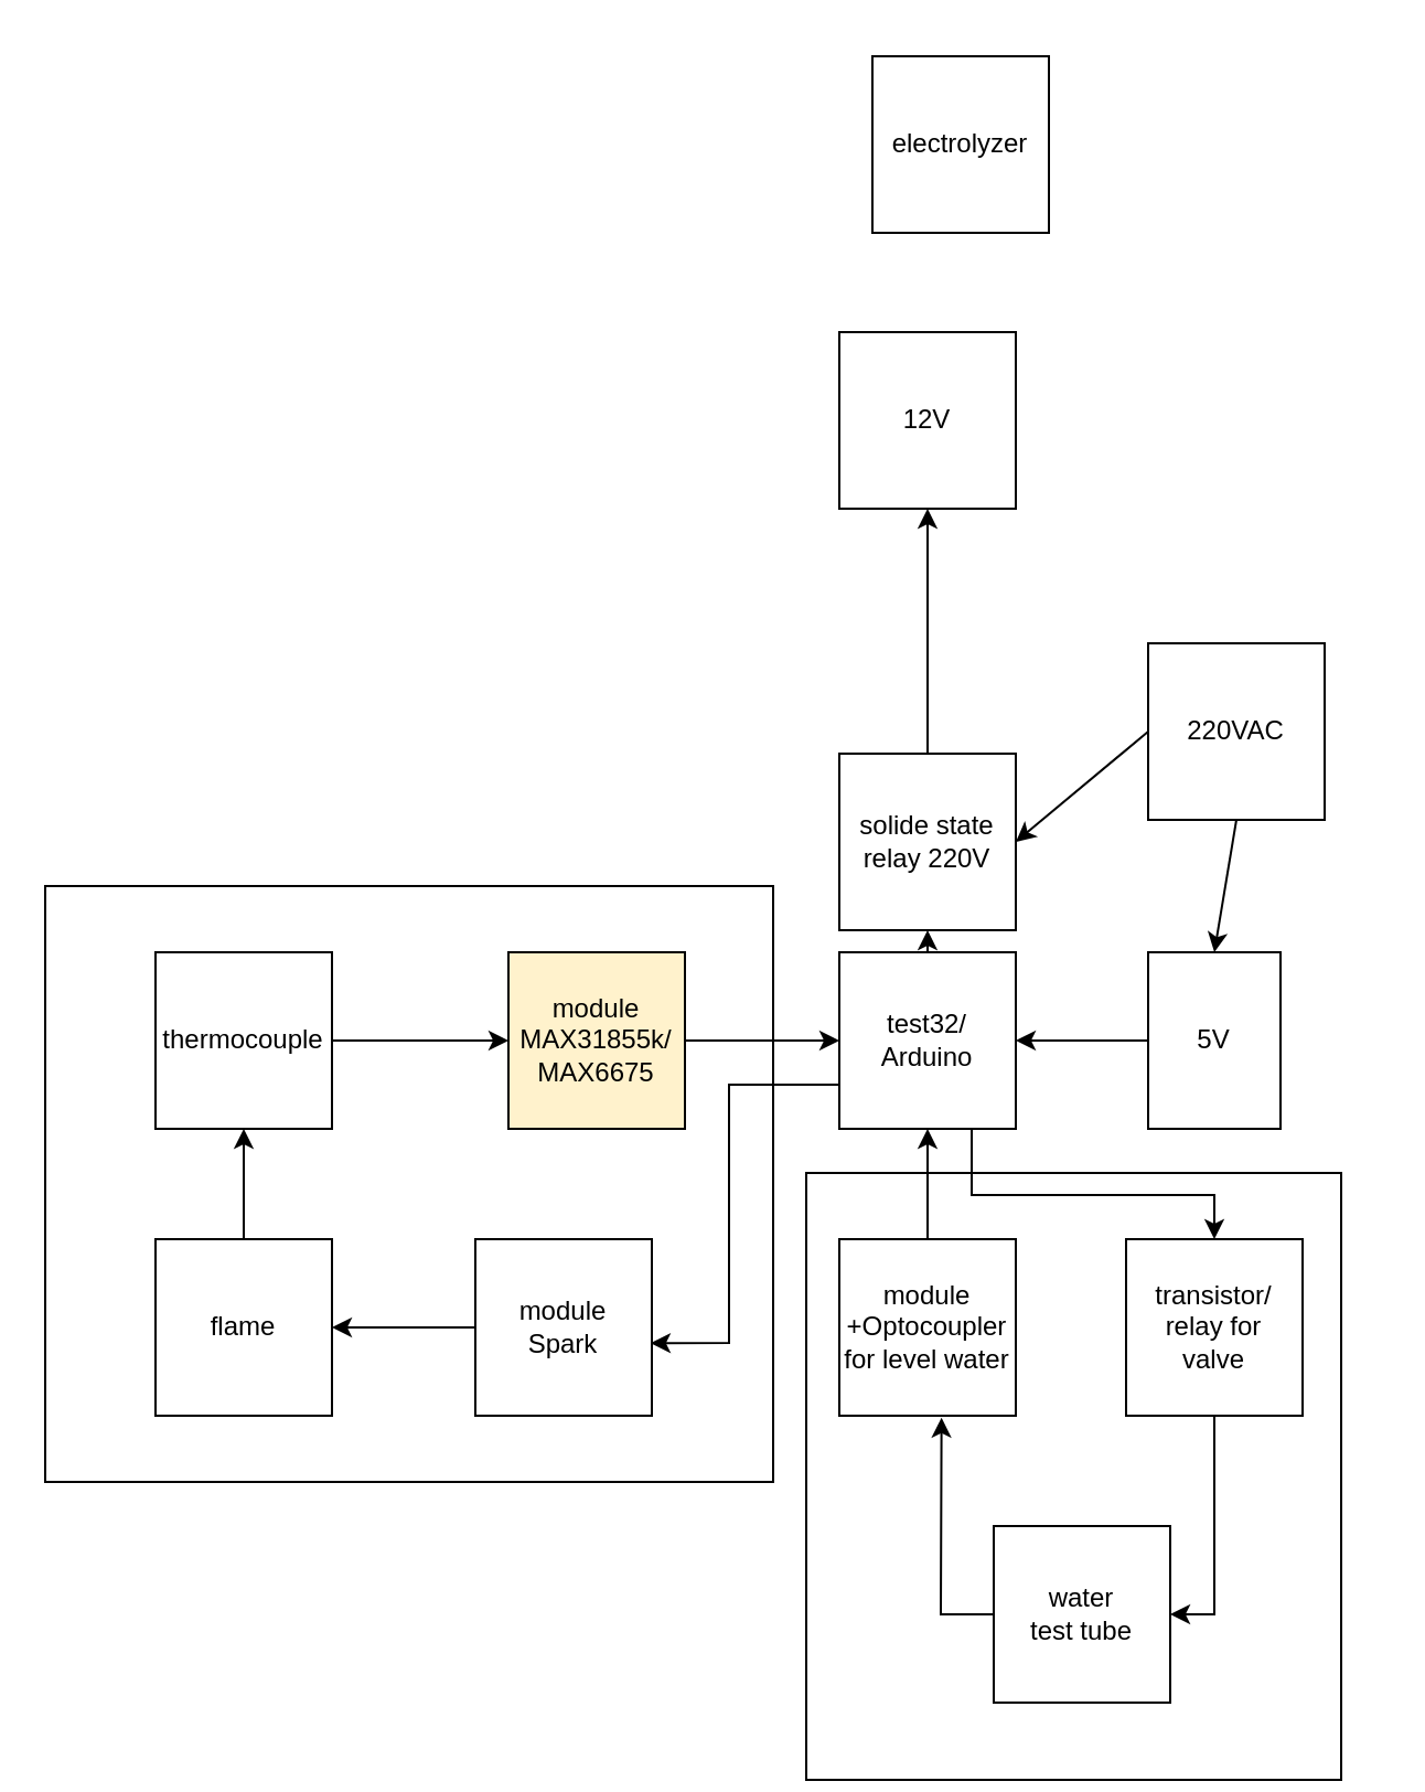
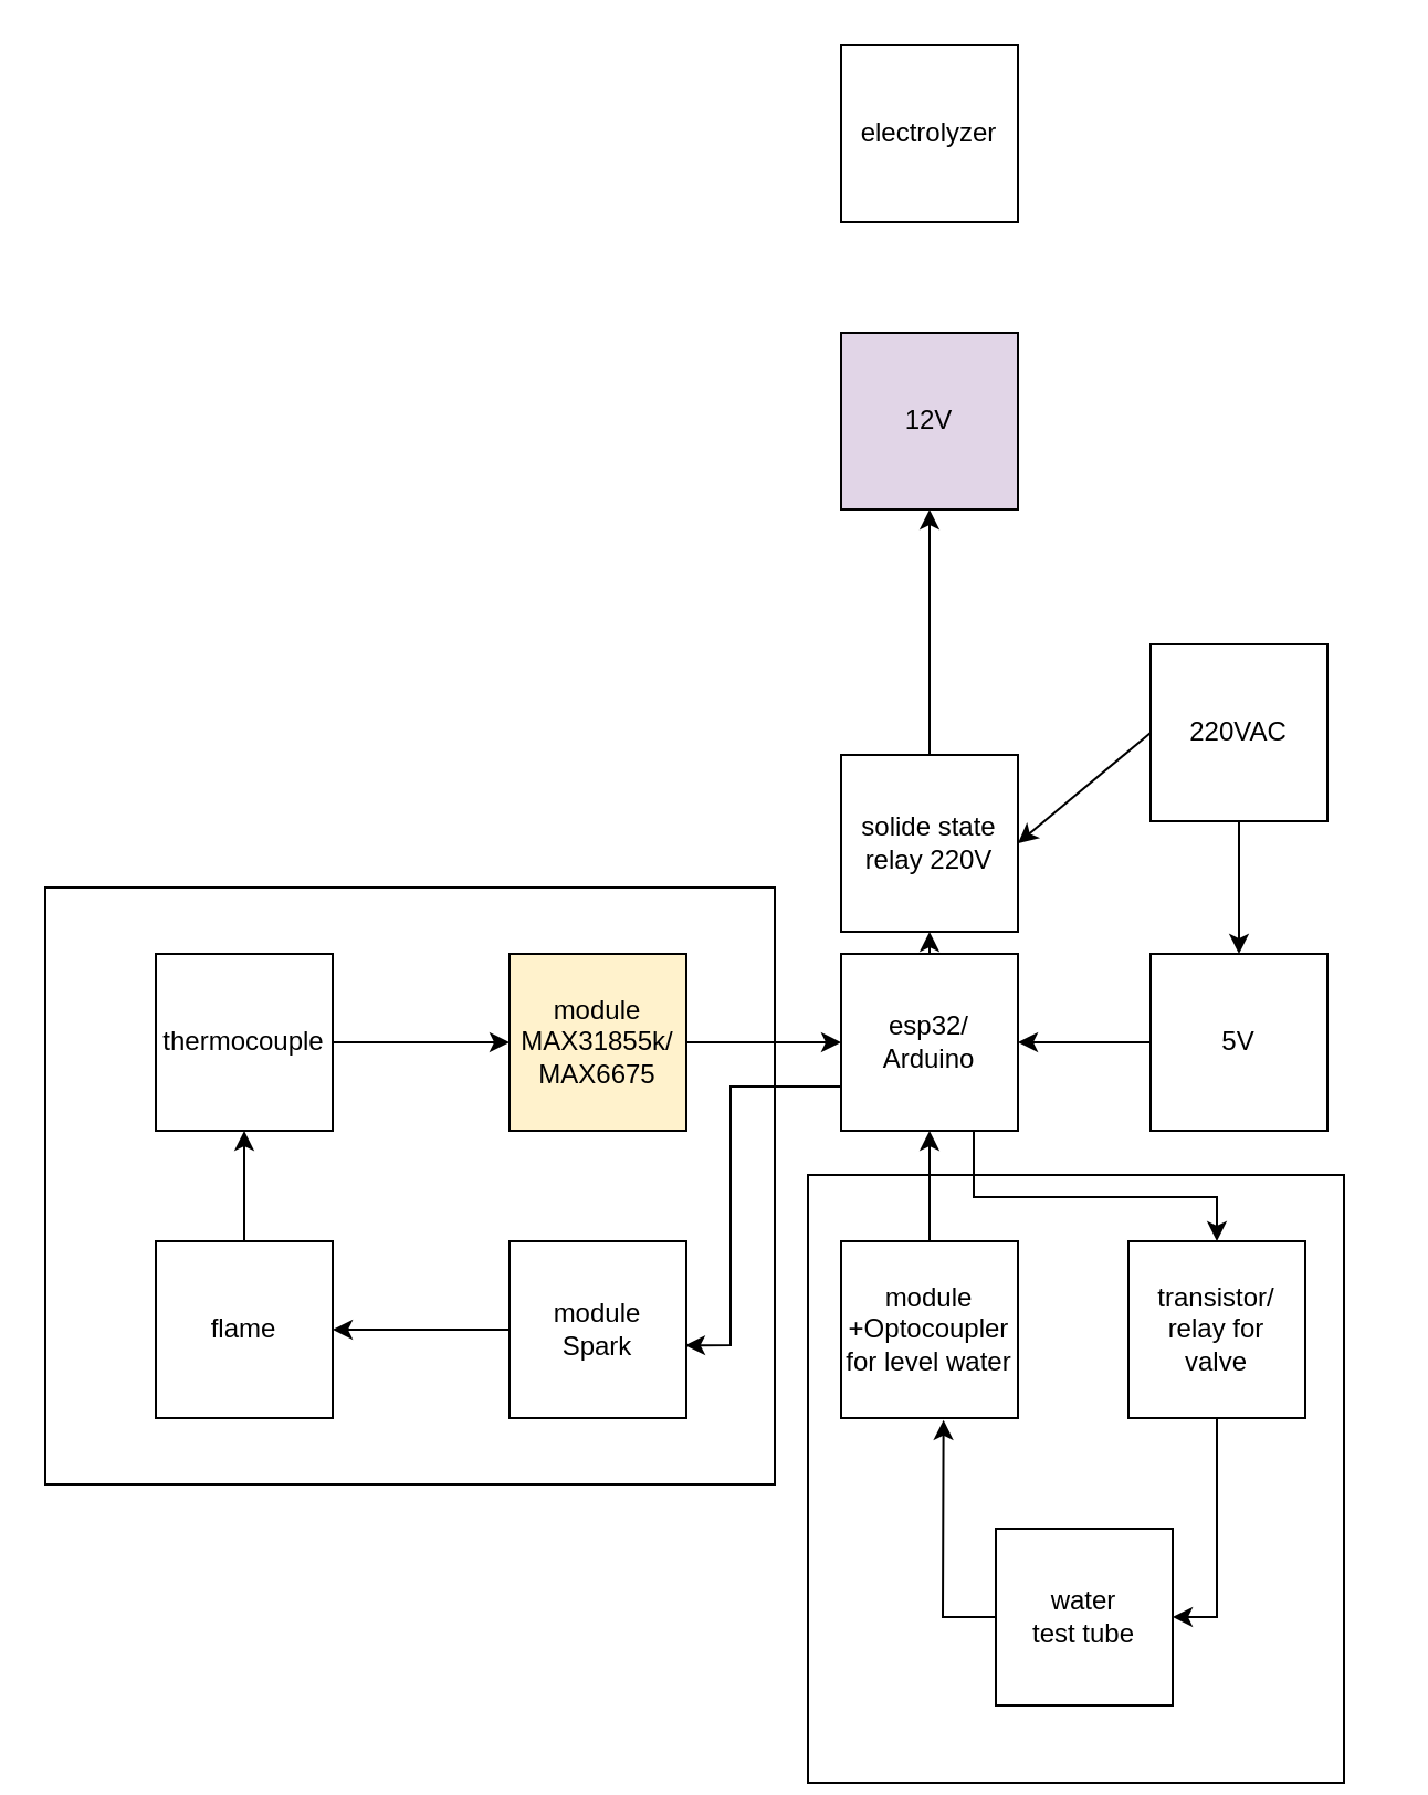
  <mxCell id="0" />
  <mxCell id="1" parent="0" />
  <mxCell id="2" value="" style="rounded=0;whiteSpace=wrap;html=1;" vertex="1" parent="1"><mxGeometry x="20" y="401" width="330" height="270" as="geometry" /></mxCell>
  <mxCell id="3" value="" style="rounded=0;whiteSpace=wrap;html=1;rotation=90;" vertex="1" parent="1"><mxGeometry x="348.75" y="547.25" width="275" height="242.5" as="geometry" /></mxCell>
- <mxCell id="4" value="test32/&lt;div&gt;Arduino&lt;/div&gt;" style="whiteSpace=wrap;html=1;aspect=fixed;" vertex="1" parent="1"><mxGeometry x="380" y="431" width="80" height="80" as="geometry" /></mxCell>
+ <mxCell id="4" value="esp32/&lt;div&gt;Arduino&lt;/div&gt;" style="whiteSpace=wrap;html=1;aspect=fixed;" vertex="1" parent="1"><mxGeometry x="380" y="431" width="80" height="80" as="geometry" /></mxCell>
  <mxCell id="5" value="thermocouple" style="whiteSpace=wrap;html=1;aspect=fixed;" vertex="1" parent="1"><mxGeometry x="70" y="431" width="80" height="80" as="geometry" /></mxCell>
  <mxCell id="6" value="module&lt;br&gt;MAX31855k/&lt;br&gt;MAX6675" style="whiteSpace=wrap;html=1;aspect=fixed;fillColor=#fff2cc;" vertex="1" parent="1"><mxGeometry x="230" y="431" width="80" height="80" as="geometry" /></mxCell>
  <mxCell id="7" value="module +Optocoupler&lt;div&gt;for level water&lt;/div&gt;" style="whiteSpace=wrap;html=1;aspect=fixed;" vertex="1" parent="1"><mxGeometry x="380" y="561" width="80" height="80" as="geometry" /></mxCell>
  <mxCell id="8" value="solide state relay 220V" style="whiteSpace=wrap;html=1;aspect=fixed;" vertex="1" parent="1"><mxGeometry x="380" y="341" width="80" height="80" as="geometry" /></mxCell>
- <mxCell id="9" value="module&lt;div&gt;Spark&lt;/div&gt;" style="whiteSpace=wrap;html=1;aspect=fixed;" vertex="1" parent="1"><mxGeometry x="215" y="561" width="80" height="80" as="geometry" /></mxCell>
+ <mxCell id="9" value="module&lt;div&gt;Spark&lt;/div&gt;" style="whiteSpace=wrap;html=1;aspect=fixed;" vertex="1" parent="1"><mxGeometry x="230" y="561" width="80" height="80" as="geometry" /></mxCell>
  <mxCell id="10" value="transistor/&lt;div&gt;relay for&lt;/div&gt;&lt;div&gt;valve&lt;/div&gt;" style="whiteSpace=wrap;html=1;aspect=fixed;" vertex="1" parent="1"><mxGeometry x="510" y="561" width="80" height="80" as="geometry" /></mxCell>
- <mxCell id="11" value="electrolyzer" style="whiteSpace=wrap;html=1;aspect=fixed;" vertex="1" parent="1"><mxGeometry x="395" y="25" width="80" height="80" as="geometry" /></mxCell>
+ <mxCell id="11" value="electrolyzer" style="whiteSpace=wrap;html=1;aspect=fixed;" vertex="1" parent="1"><mxGeometry x="380" y="20" width="80" height="80" as="geometry" /></mxCell>
  <mxCell id="12" value="water&lt;div&gt;test tube&lt;/div&gt;" style="whiteSpace=wrap;html=1;aspect=fixed;" vertex="1" parent="1"><mxGeometry x="450" y="691" width="80" height="80" as="geometry" /></mxCell>
  <mxCell id="13" value="" style="endArrow=classic;html=1;rounded=0;exitX=0.5;exitY=1;exitDx=0;exitDy=0;entryX=1;entryY=0.5;entryDx=0;entryDy=0;" edge="1" parent="1" source="10" target="12"><mxGeometry width="50" height="50" relative="1" as="geometry"><mxPoint x="400" y="501" as="sourcePoint" /><mxPoint x="590" y="681" as="targetPoint" /><Array as="points"><mxPoint x="550" y="731" /></Array></mxGeometry></mxCell>
  <mxCell id="14" value="" style="endArrow=classic;html=1;rounded=0;exitX=0.75;exitY=1;exitDx=0;exitDy=0;entryX=0.5;entryY=0;entryDx=0;entryDy=0;" edge="1" parent="1" source="4" target="10"><mxGeometry width="50" height="50" relative="1" as="geometry"><mxPoint x="400" y="501" as="sourcePoint" /><mxPoint x="450" y="451" as="targetPoint" /><Array as="points"><mxPoint x="440" y="541" /><mxPoint x="550" y="541" /></Array></mxGeometry></mxCell>
  <mxCell id="15" value="" style="endArrow=classic;html=1;rounded=0;exitX=0;exitY=0.5;exitDx=0;exitDy=0;entryX=0.579;entryY=1.011;entryDx=0;entryDy=0;entryPerimeter=0;" edge="1" parent="1" source="12" target="7"><mxGeometry width="50" height="50" relative="1" as="geometry"><mxPoint x="260" y="691" as="sourcePoint" /><mxPoint x="310" y="641" as="targetPoint" /><Array as="points"><mxPoint x="426" y="731" /></Array></mxGeometry></mxCell>
  <mxCell id="16" value="" style="endArrow=classic;html=1;rounded=0;entryX=0.5;entryY=1;entryDx=0;entryDy=0;exitX=0.5;exitY=0;exitDx=0;exitDy=0;" edge="1" parent="1" source="4" target="8"><mxGeometry width="50" height="50" relative="1" as="geometry"><mxPoint x="260" y="621" as="sourcePoint" /><mxPoint x="310" y="571" as="targetPoint" /></mxGeometry></mxCell>
  <mxCell id="17" value="220VAC" style="whiteSpace=wrap;html=1;aspect=fixed;" vertex="1" parent="1"><mxGeometry x="520" y="291" width="80" height="80" as="geometry" /></mxCell>
  <mxCell id="18" value="" style="endArrow=classic;html=1;rounded=0;entryX=0;entryY=0.5;entryDx=0;entryDy=0;exitX=1;exitY=0.5;exitDx=0;exitDy=0;" edge="1" parent="1" source="6" target="4"><mxGeometry width="50" height="50" relative="1" as="geometry"><mxPoint x="260" y="551" as="sourcePoint" /><mxPoint x="310" y="501" as="targetPoint" /></mxGeometry></mxCell>
  <mxCell id="19" value="" style="endArrow=classic;html=1;rounded=0;exitX=1;exitY=0.5;exitDx=0;exitDy=0;entryX=0;entryY=0.5;entryDx=0;entryDy=0;" edge="1" parent="1" source="5" target="6"><mxGeometry width="50" height="50" relative="1" as="geometry"><mxPoint x="150" y="471" as="sourcePoint" /><mxPoint x="240" y="471" as="targetPoint" /></mxGeometry></mxCell>
  <mxCell id="20" value="" style="endArrow=classic;html=1;rounded=0;entryX=0.5;entryY=1;entryDx=0;entryDy=0;exitX=0.5;exitY=0;exitDx=0;exitDy=0;" edge="1" parent="1" source="7" target="4"><mxGeometry width="50" height="50" relative="1" as="geometry"><mxPoint x="260" y="661" as="sourcePoint" /><mxPoint x="340" y="661" as="targetPoint" /></mxGeometry></mxCell>
  <mxCell id="21" value="" style="endArrow=classic;html=1;rounded=0;exitX=0;exitY=0.75;exitDx=0;exitDy=0;entryX=0.993;entryY=0.589;entryDx=0;entryDy=0;entryPerimeter=0;" edge="1" parent="1" source="4" target="9"><mxGeometry width="50" height="50" relative="1" as="geometry"><mxPoint x="260" y="691" as="sourcePoint" /><mxPoint x="310" y="641" as="targetPoint" /><Array as="points"><mxPoint x="330" y="491" /><mxPoint x="330" y="541" /><mxPoint x="330" y="608" /></Array></mxGeometry></mxCell>
  <mxCell id="22" value="" style="endArrow=classic;html=1;rounded=0;entryX=0.5;entryY=1;entryDx=0;entryDy=0;exitX=0.5;exitY=0;exitDx=0;exitDy=0;" edge="1" parent="1" source="23" target="5"><mxGeometry width="50" height="50" relative="1" as="geometry"><mxPoint x="110" y="571" as="sourcePoint" /><mxPoint x="320" y="641" as="targetPoint" /></mxGeometry></mxCell>
  <mxCell id="23" value="flame" style="whiteSpace=wrap;html=1;aspect=fixed;" vertex="1" parent="1"><mxGeometry x="70" y="561" width="80" height="80" as="geometry" /></mxCell>
  <mxCell id="24" value="" style="endArrow=classic;html=1;rounded=0;entryX=1;entryY=0.5;entryDx=0;entryDy=0;exitX=0;exitY=0.5;exitDx=0;exitDy=0;" edge="1" parent="1" source="9" target="23"><mxGeometry width="50" height="50" relative="1" as="geometry"><mxPoint x="270" y="691" as="sourcePoint" /><mxPoint x="320" y="641" as="targetPoint" /></mxGeometry></mxCell>
  <mxCell id="25" value="" style="endArrow=classic;html=1;rounded=0;entryX=1;entryY=0.5;entryDx=0;entryDy=0;" edge="1" parent="1" target="8"><mxGeometry width="50" height="50" relative="1" as="geometry"><mxPoint x="520" y="331" as="sourcePoint" /><mxPoint x="290" y="371" as="targetPoint" /></mxGeometry></mxCell>
- <mxCell id="26" value="5V" style="whiteSpace=wrap;html=1;aspect=fixed;" vertex="1" parent="1"><mxGeometry x="520" y="431" width="60" height="80" as="geometry" /></mxCell>
+ <mxCell id="26" value="5V" style="whiteSpace=wrap;html=1;aspect=fixed;" vertex="1" parent="1"><mxGeometry x="520" y="431" width="80" height="80" as="geometry" /></mxCell>
  <mxCell id="27" value="" style="endArrow=classic;html=1;rounded=0;entryX=0.5;entryY=0;entryDx=0;entryDy=0;exitX=0.5;exitY=1;exitDx=0;exitDy=0;" edge="1" parent="1" source="17" target="26"><mxGeometry width="50" height="50" relative="1" as="geometry"><mxPoint x="380" y="461" as="sourcePoint" /><mxPoint x="430" y="411" as="targetPoint" /></mxGeometry></mxCell>
  <mxCell id="28" value="" style="endArrow=classic;html=1;rounded=0;entryX=1;entryY=0.5;entryDx=0;entryDy=0;exitX=0;exitY=0.5;exitDx=0;exitDy=0;" edge="1" parent="1" source="26" target="4"><mxGeometry width="50" height="50" relative="1" as="geometry"><mxPoint x="470" y="461" as="sourcePoint" /><mxPoint x="470" y="521" as="targetPoint" /></mxGeometry></mxCell>
- <mxCell id="29" value="12V" style="whiteSpace=wrap;html=1;aspect=fixed;" vertex="1" parent="1"><mxGeometry x="380" y="150" width="80" height="80" as="geometry" /></mxCell>
+ <mxCell id="29" value="12V" style="whiteSpace=wrap;html=1;aspect=fixed;fillColor=#e1d5e7;" vertex="1" parent="1"><mxGeometry x="380" y="150" width="80" height="80" as="geometry" /></mxCell>
  <mxCell id="30" value="" style="endArrow=classic;html=1;rounded=0;exitX=0.5;exitY=0;exitDx=0;exitDy=0;entryX=0.5;entryY=1;entryDx=0;entryDy=0;" edge="1" parent="1" source="8" target="29"><mxGeometry width="50" height="50" relative="1" as="geometry"><mxPoint x="280" y="160" as="sourcePoint" /><mxPoint x="330" y="110" as="targetPoint" /></mxGeometry></mxCell>
